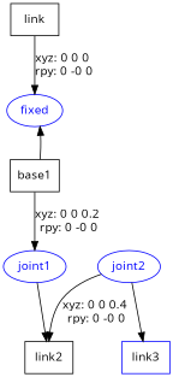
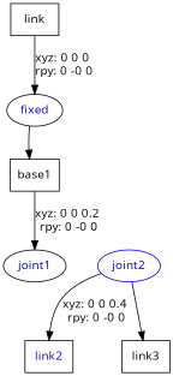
  digraph {
    fontname="Open Sans"
    node [fontname="Open Sans" shape=box]
    edge [fontname="Open Sans"]
    n1 [label=link]
-   fixed [color=blue fontcolor=blue shape=ellipse]
+   fixed [color=black fontcolor=blue shape=ellipse]
    n3 [label=base1]
-   joint1 [color=blue fontcolor=blue shape=ellipse]
-   n5 [label=link2]
+   joint1 [color=black fontcolor=blue shape=ellipse]
+   n5 [label=link2 fontcolor=blue]
    joint2 [color=blue fontcolor=blue shape=ellipse]
-   n7 [label=link3 color=blue]
+   n7 [label=link3]
    n1 -> fixed [label="xyz: 0 0 0 \nrpy: 0 -0 0"]
-   n3 -> fixed
+   fixed -> n3
    n3 -> joint1 [label="xyz: 0 0 0.2 \nrpy: 0 -0 0"]
-   joint1 -> n5
    joint2 -> n5 [label="xyz: 0 0 0.4 \nrpy: 0 -0 0"]
    joint2 -> n7
  }
